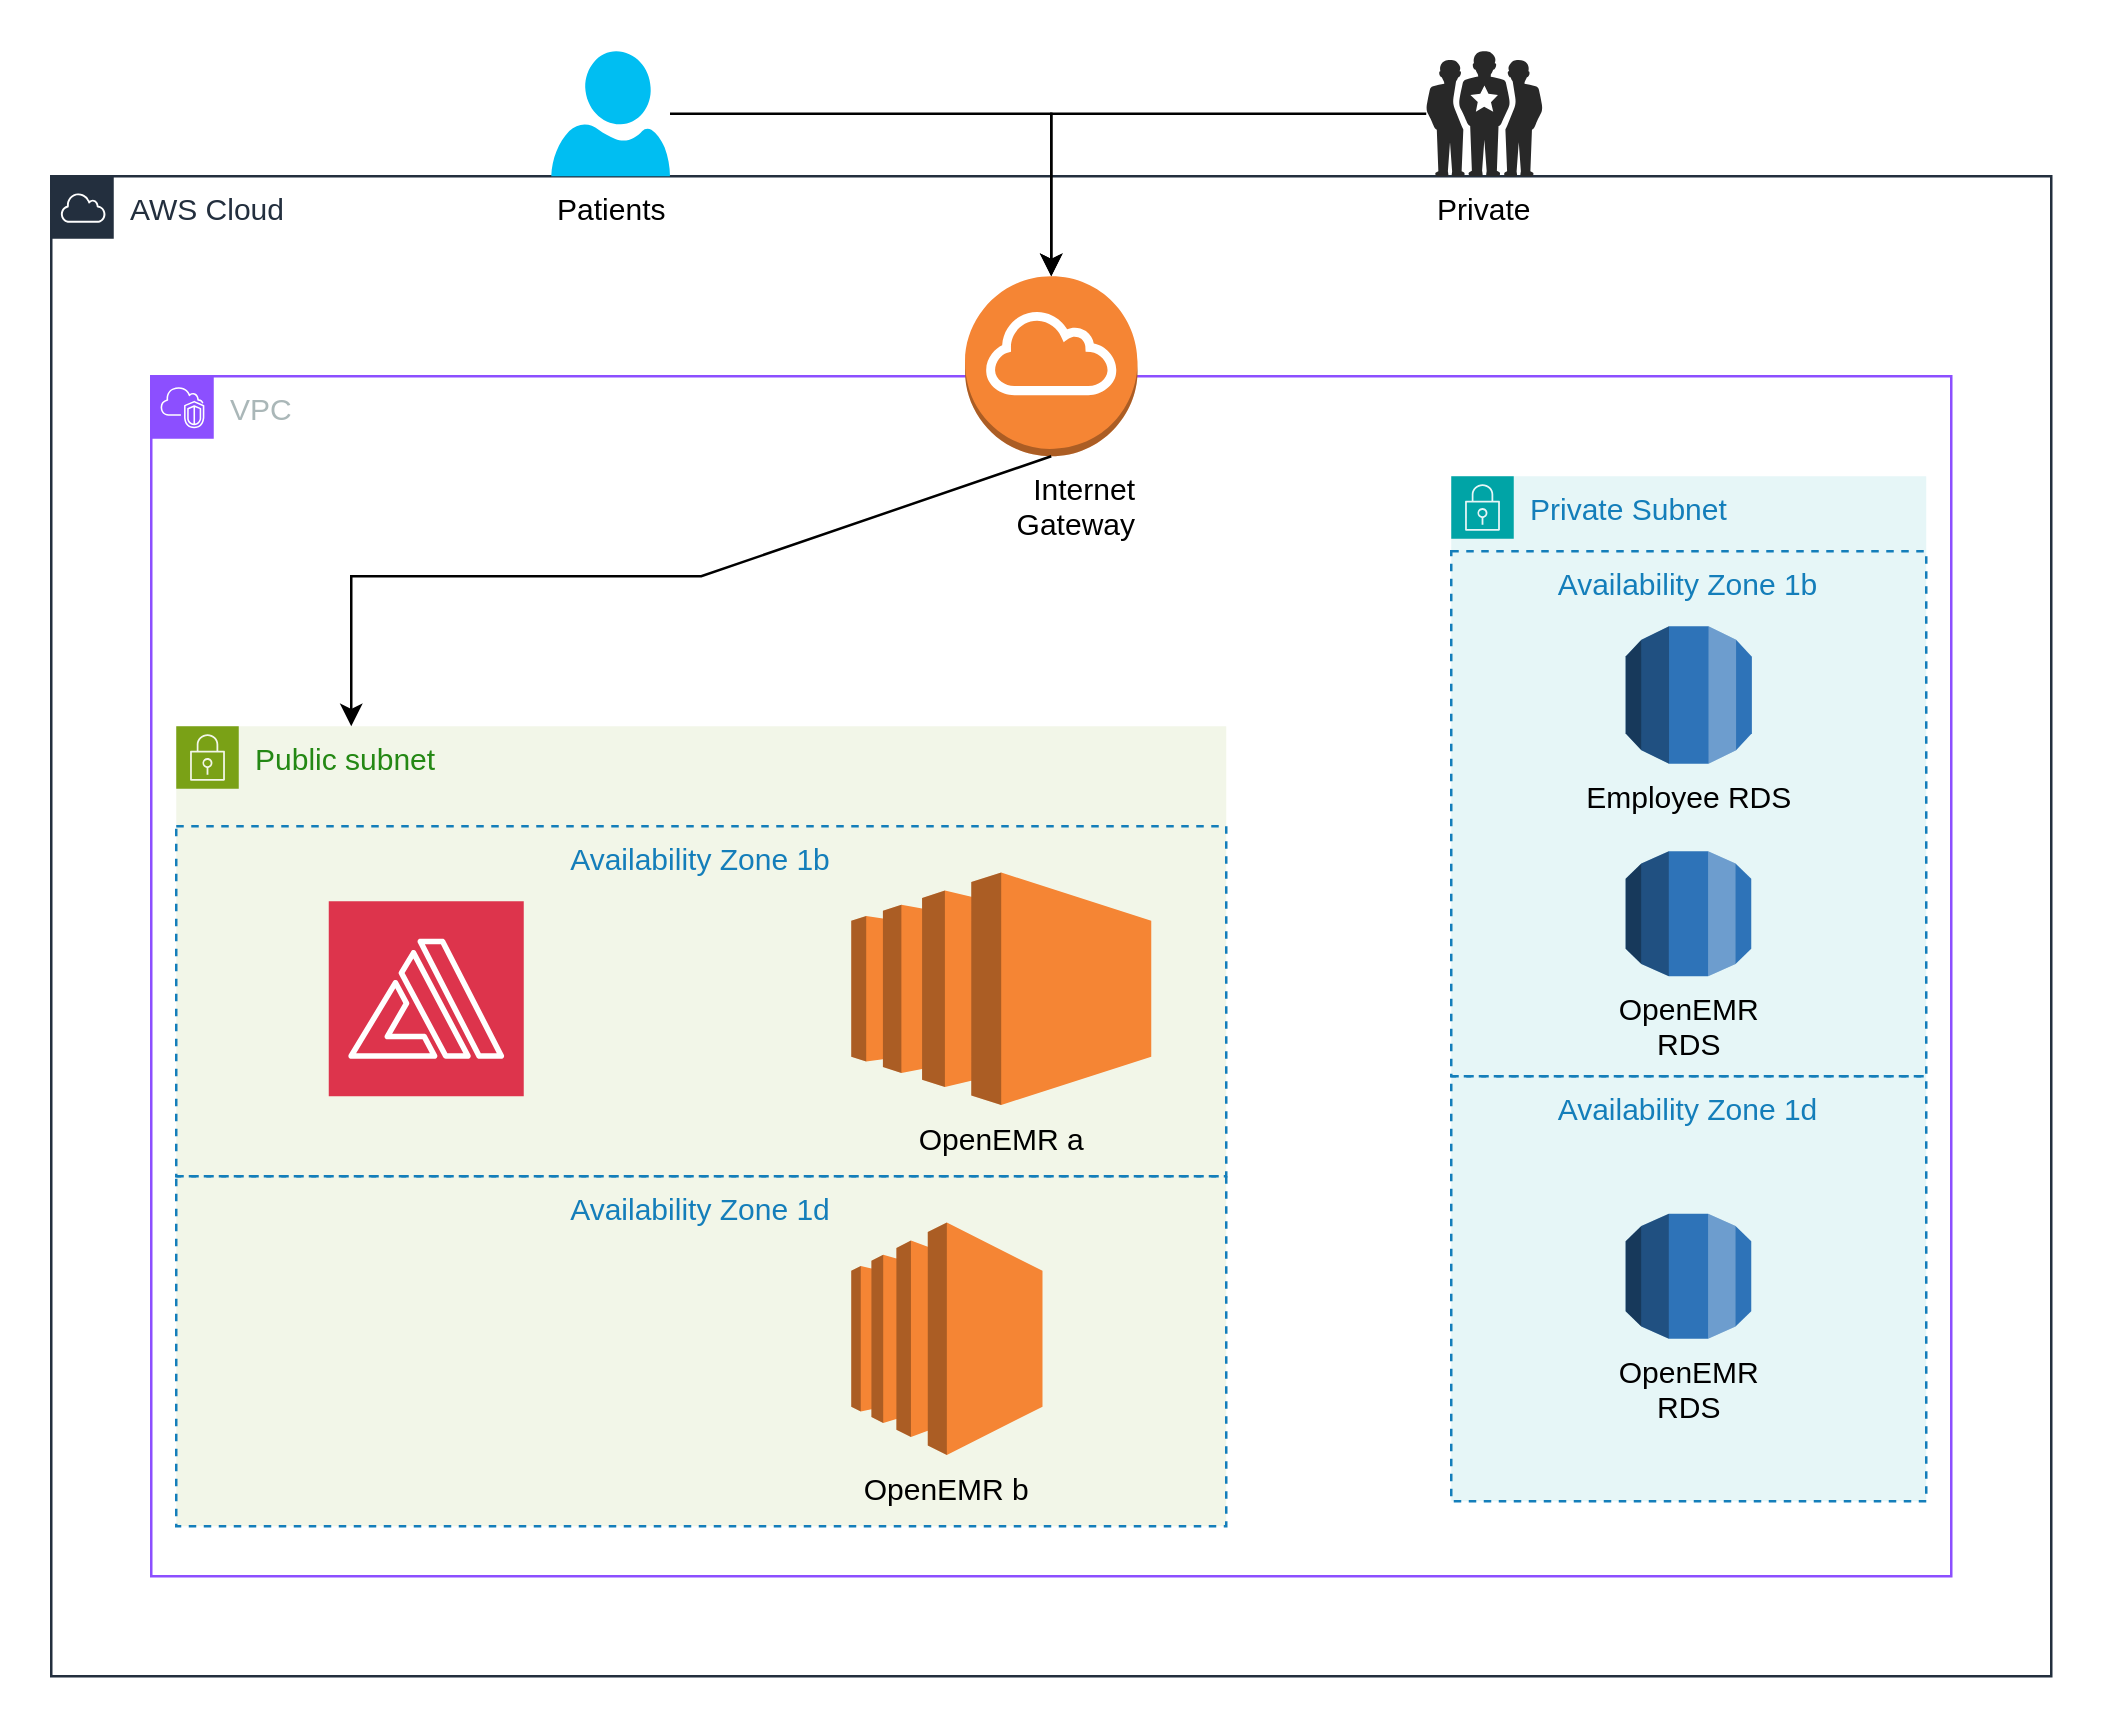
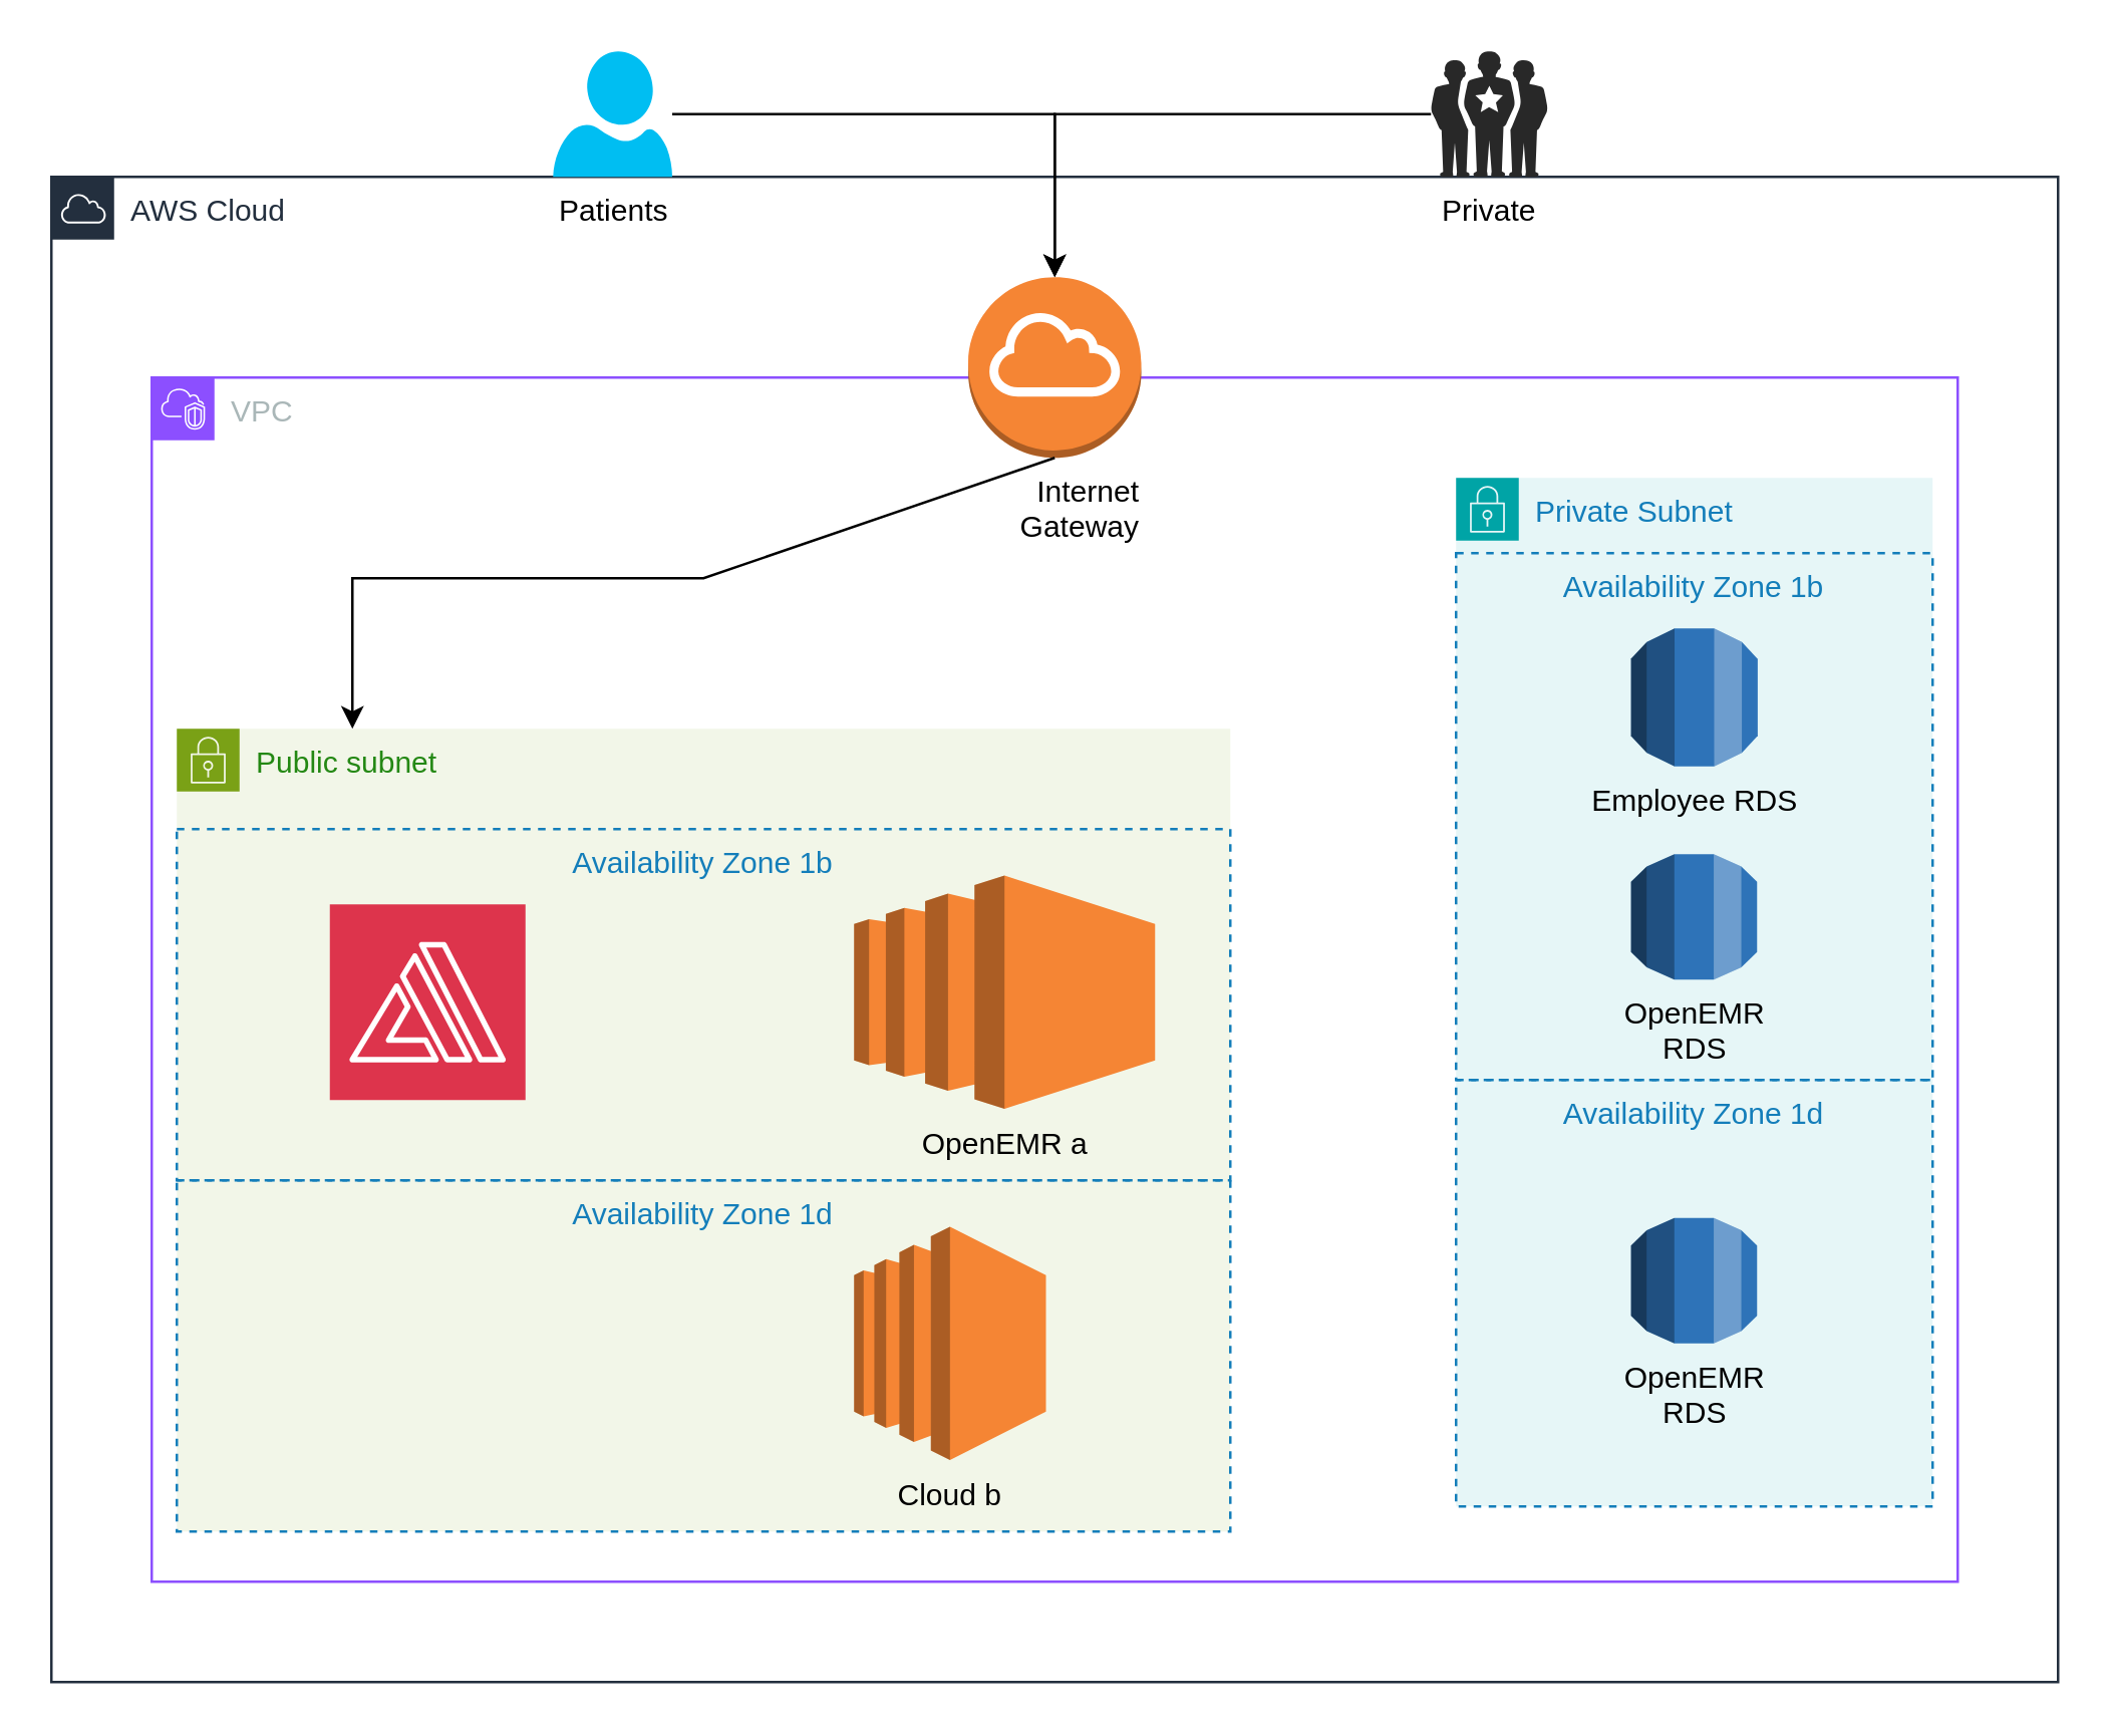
  <mxCell id="0" />
  <mxCell id="1" parent="0" />
  <mxCell id="2" value="AWS Cloud" style="points=[[0,0],[0.25,0],[0.5,0],[0.75,0],[1,0],[1,0.25],[1,0.5],[1,0.75],[1,1],[0.75,1],[0.5,1],[0.25,1],[0,1],[0,0.75],[0,0.5],[0,0.25]];outlineConnect=0;gradientColor=none;html=1;whiteSpace=wrap;fontSize=12;fontStyle=0;container=1;pointerEvents=0;collapsible=0;recursiveResize=0;shape=mxgraph.aws4.group;grIcon=mxgraph.aws4.group_aws_cloud;strokeColor=#232F3E;fillColor=none;verticalAlign=top;align=left;spacingLeft=30;fontColor=#232F3E;dashed=0;" parent="1" vertex="1"><mxGeometry x="20" y="70" width="800" height="600" as="geometry" /></mxCell>
  <mxCell id="3" value="VPC" style="points=[[0,0],[0.25,0],[0.5,0],[0.75,0],[1,0],[1,0.25],[1,0.5],[1,0.75],[1,1],[0.75,1],[0.5,1],[0.25,1],[0,1],[0,0.75],[0,0.5],[0,0.25]];outlineConnect=0;gradientColor=none;html=1;whiteSpace=wrap;fontSize=12;fontStyle=0;container=1;pointerEvents=0;collapsible=0;recursiveResize=0;shape=mxgraph.aws4.group;grIcon=mxgraph.aws4.group_vpc2;strokeColor=#8C4FFF;fillColor=none;verticalAlign=top;align=left;spacingLeft=30;fontColor=#AAB7B8;dashed=0;" parent="2" vertex="1"><mxGeometry x="40" y="80" width="720" height="480" as="geometry" /></mxCell>
  <mxCell id="4" value="" style="edgeStyle=none;rounded=0;orthogonalLoop=1;jettySize=auto;html=1;" parent="3" edge="1"><mxGeometry relative="1" as="geometry"><mxPoint x="240" y="315" as="targetPoint" /><mxPoint x="200" y="315" as="sourcePoint" /></mxGeometry></mxCell>
  <mxCell id="5" value="Public subnet" style="points=[[0,0],[0.25,0],[0.5,0],[0.75,0],[1,0],[1,0.25],[1,0.5],[1,0.75],[1,1],[0.75,1],[0.5,1],[0.25,1],[0,1],[0,0.75],[0,0.5],[0,0.25]];outlineConnect=0;gradientColor=none;html=1;whiteSpace=wrap;fontSize=12;fontStyle=0;container=1;pointerEvents=0;collapsible=0;recursiveResize=0;shape=mxgraph.aws4.group;grIcon=mxgraph.aws4.group_security_group;grStroke=0;strokeColor=#7AA116;fillColor=#F2F6E8;verticalAlign=top;align=left;spacingLeft=30;fontColor=#248814;dashed=0;" parent="3" vertex="1"><mxGeometry x="10" y="140" width="420" height="320" as="geometry" /></mxCell>
  <mxCell id="6" value="Availability Zone 1b" style="fillColor=none;strokeColor=#147EBA;dashed=1;verticalAlign=top;fontStyle=0;fontColor=#147EBA;whiteSpace=wrap;html=1;" parent="5" vertex="1"><mxGeometry y="40" width="420" height="140" as="geometry" /></mxCell>
  <mxCell id="7" value="" style="sketch=0;points=[[0,0,0],[0.25,0,0],[0.5,0,0],[0.75,0,0],[1,0,0],[0,1,0],[0.25,1,0],[0.5,1,0],[0.75,1,0],[1,1,0],[0,0.25,0],[0,0.5,0],[0,0.75,0],[1,0.25,0],[1,0.5,0],[1,0.75,0]];outlineConnect=0;fontColor=#232F3E;fillColor=#DD344C;strokeColor=#ffffff;dashed=0;verticalLabelPosition=bottom;verticalAlign=top;align=center;html=1;fontSize=12;fontStyle=0;aspect=fixed;shape=mxgraph.aws4.resourceIcon;resIcon=mxgraph.aws4.amplify;" parent="5" vertex="1"><mxGeometry x="61" y="70" width="78" height="78" as="geometry" /></mxCell>
  <mxCell id="8" value="OpenEMR a" style="outlineConnect=0;dashed=0;verticalLabelPosition=bottom;verticalAlign=top;align=center;html=1;shape=mxgraph.aws3.ec2;fillColor=#F58534;gradientColor=none;" parent="5" vertex="1"><mxGeometry x="270" y="58.5" width="120" height="93" as="geometry" /></mxCell>
  <mxCell id="9" value="Availability Zone 1d" style="fillColor=none;strokeColor=#147EBA;dashed=1;verticalAlign=top;fontStyle=0;fontColor=#147EBA;whiteSpace=wrap;html=1;" parent="5" vertex="1"><mxGeometry y="180" width="420" height="140" as="geometry" /></mxCell>
- <mxCell id="10" value="OpenEMR b" style="outlineConnect=0;dashed=0;verticalLabelPosition=bottom;verticalAlign=top;align=center;html=1;shape=mxgraph.aws3.ec2;fillColor=#F58534;gradientColor=none;" parent="5" vertex="1"><mxGeometry x="270" y="198.5" width="76.5" height="93" as="geometry" /></mxCell>
+ <mxCell id="10" value="Cloud b" style="outlineConnect=0;dashed=0;verticalLabelPosition=bottom;verticalAlign=top;align=center;html=1;shape=mxgraph.aws3.ec2;fillColor=#F58534;gradientColor=none;" parent="5" vertex="1"><mxGeometry x="270" y="198.5" width="76.5" height="93" as="geometry" /></mxCell>
  <mxCell id="11" value="Private Subnet" style="points=[[0,0],[0.25,0],[0.5,0],[0.75,0],[1,0],[1,0.25],[1,0.5],[1,0.75],[1,1],[0.75,1],[0.5,1],[0.25,1],[0,1],[0,0.75],[0,0.5],[0,0.25]];outlineConnect=0;gradientColor=none;html=1;whiteSpace=wrap;fontSize=12;fontStyle=0;container=1;pointerEvents=0;collapsible=0;recursiveResize=0;shape=mxgraph.aws4.group;grIcon=mxgraph.aws4.group_security_group;grStroke=0;strokeColor=#00A4A6;fillColor=#E6F6F7;verticalAlign=top;align=left;spacingLeft=30;fontColor=#147EBA;dashed=0;" parent="3" vertex="1"><mxGeometry x="520" y="40" width="190" height="410" as="geometry" /></mxCell>
  <mxCell id="12" value="Availability Zone 1b" style="fillColor=none;strokeColor=#147EBA;dashed=1;verticalAlign=top;fontStyle=0;fontColor=#147EBA;whiteSpace=wrap;html=1;" parent="11" vertex="1"><mxGeometry y="30" width="190" height="210" as="geometry" /></mxCell>
  <mxCell id="13" value="Employee RDS" style="outlineConnect=0;dashed=0;verticalLabelPosition=bottom;verticalAlign=top;align=center;html=1;shape=mxgraph.aws3.rds;fillColor=#2E73B8;gradientColor=none;" parent="11" vertex="1"><mxGeometry x="69.75" y="60" width="50.5" height="55" as="geometry" /></mxCell>
  <mxCell id="14" value="OpenEMR&lt;div&gt;RDS&lt;/div&gt;" style="outlineConnect=0;dashed=0;verticalLabelPosition=bottom;verticalAlign=top;align=center;html=1;shape=mxgraph.aws3.rds;fillColor=#2E73B8;gradientColor=none;" parent="11" vertex="1"><mxGeometry x="69.75" y="150" width="50.25" height="50" as="geometry" /></mxCell>
  <mxCell id="15" value="Availability Zone 1d" style="fillColor=none;strokeColor=#147EBA;dashed=1;verticalAlign=top;fontStyle=0;fontColor=#147EBA;whiteSpace=wrap;html=1;" parent="11" vertex="1"><mxGeometry y="240" width="190" height="170" as="geometry" /></mxCell>
  <mxCell id="16" value="OpenEMR&lt;div&gt;RDS&lt;/div&gt;" style="outlineConnect=0;dashed=0;verticalLabelPosition=bottom;verticalAlign=top;align=center;html=1;shape=mxgraph.aws3.rds;fillColor=#2E73B8;gradientColor=none;" parent="11" vertex="1"><mxGeometry x="69.75" y="295" width="50.25" height="50" as="geometry" /></mxCell>
  <mxCell id="17" value="&lt;blockquote style=&quot;margin: 0 0 0 40px; border: none; padding: 0px;&quot;&gt;&lt;blockquote style=&quot;margin: 0 0 0 40px; border: none; padding: 0px;&quot;&gt;Internet&lt;/blockquote&gt;&lt;/blockquote&gt;&lt;div&gt;Gateway&lt;/div&gt;" style="outlineConnect=0;dashed=0;verticalLabelPosition=bottom;verticalAlign=top;align=right;html=1;shape=mxgraph.aws3.internet_gateway;fillColor=#F58534;gradientColor=none;" parent="3" vertex="1"><mxGeometry x="325.5" y="-40" width="69" height="72" as="geometry" /></mxCell>
  <mxCell id="18" style="edgeStyle=none;rounded=0;orthogonalLoop=1;jettySize=auto;html=1;exitX=0.5;exitY=1;exitDx=0;exitDy=0;exitPerimeter=0;" parent="2" source="17" edge="1"><mxGeometry relative="1" as="geometry"><mxPoint x="120" y="220" as="targetPoint" /><Array as="points"><mxPoint x="260" y="160" /><mxPoint x="120" y="160" /></Array></mxGeometry></mxCell>
  <mxCell id="19" style="edgeStyle=orthogonalEdgeStyle;rounded=0;orthogonalLoop=1;jettySize=auto;html=1;" parent="1" source="20" target="17" edge="1"><mxGeometry relative="1" as="geometry" /></mxCell>
  <mxCell id="20" value="Patients" style="verticalLabelPosition=bottom;html=1;verticalAlign=top;align=center;strokeColor=none;fillColor=#00BEF2;shape=mxgraph.azure.user;" parent="1" vertex="1"><mxGeometry x="220" y="20" width="47.5" height="50" as="geometry" /></mxCell>
  <mxCell id="21" style="edgeStyle=orthogonalEdgeStyle;rounded=0;orthogonalLoop=1;jettySize=auto;html=1;" parent="1" source="22" target="17" edge="1"><mxGeometry relative="1" as="geometry" /></mxCell>
  <mxCell id="22" value="Private" style="verticalLabelPosition=bottom;sketch=0;html=1;fillColor=#282828;strokeColor=none;verticalAlign=top;pointerEvents=1;align=center;shape=mxgraph.cisco_safe.people_places_things_icons.icon1;" parent="1" vertex="1"><mxGeometry x="570" y="20" width="46.5" height="50" as="geometry" /></mxCell>
